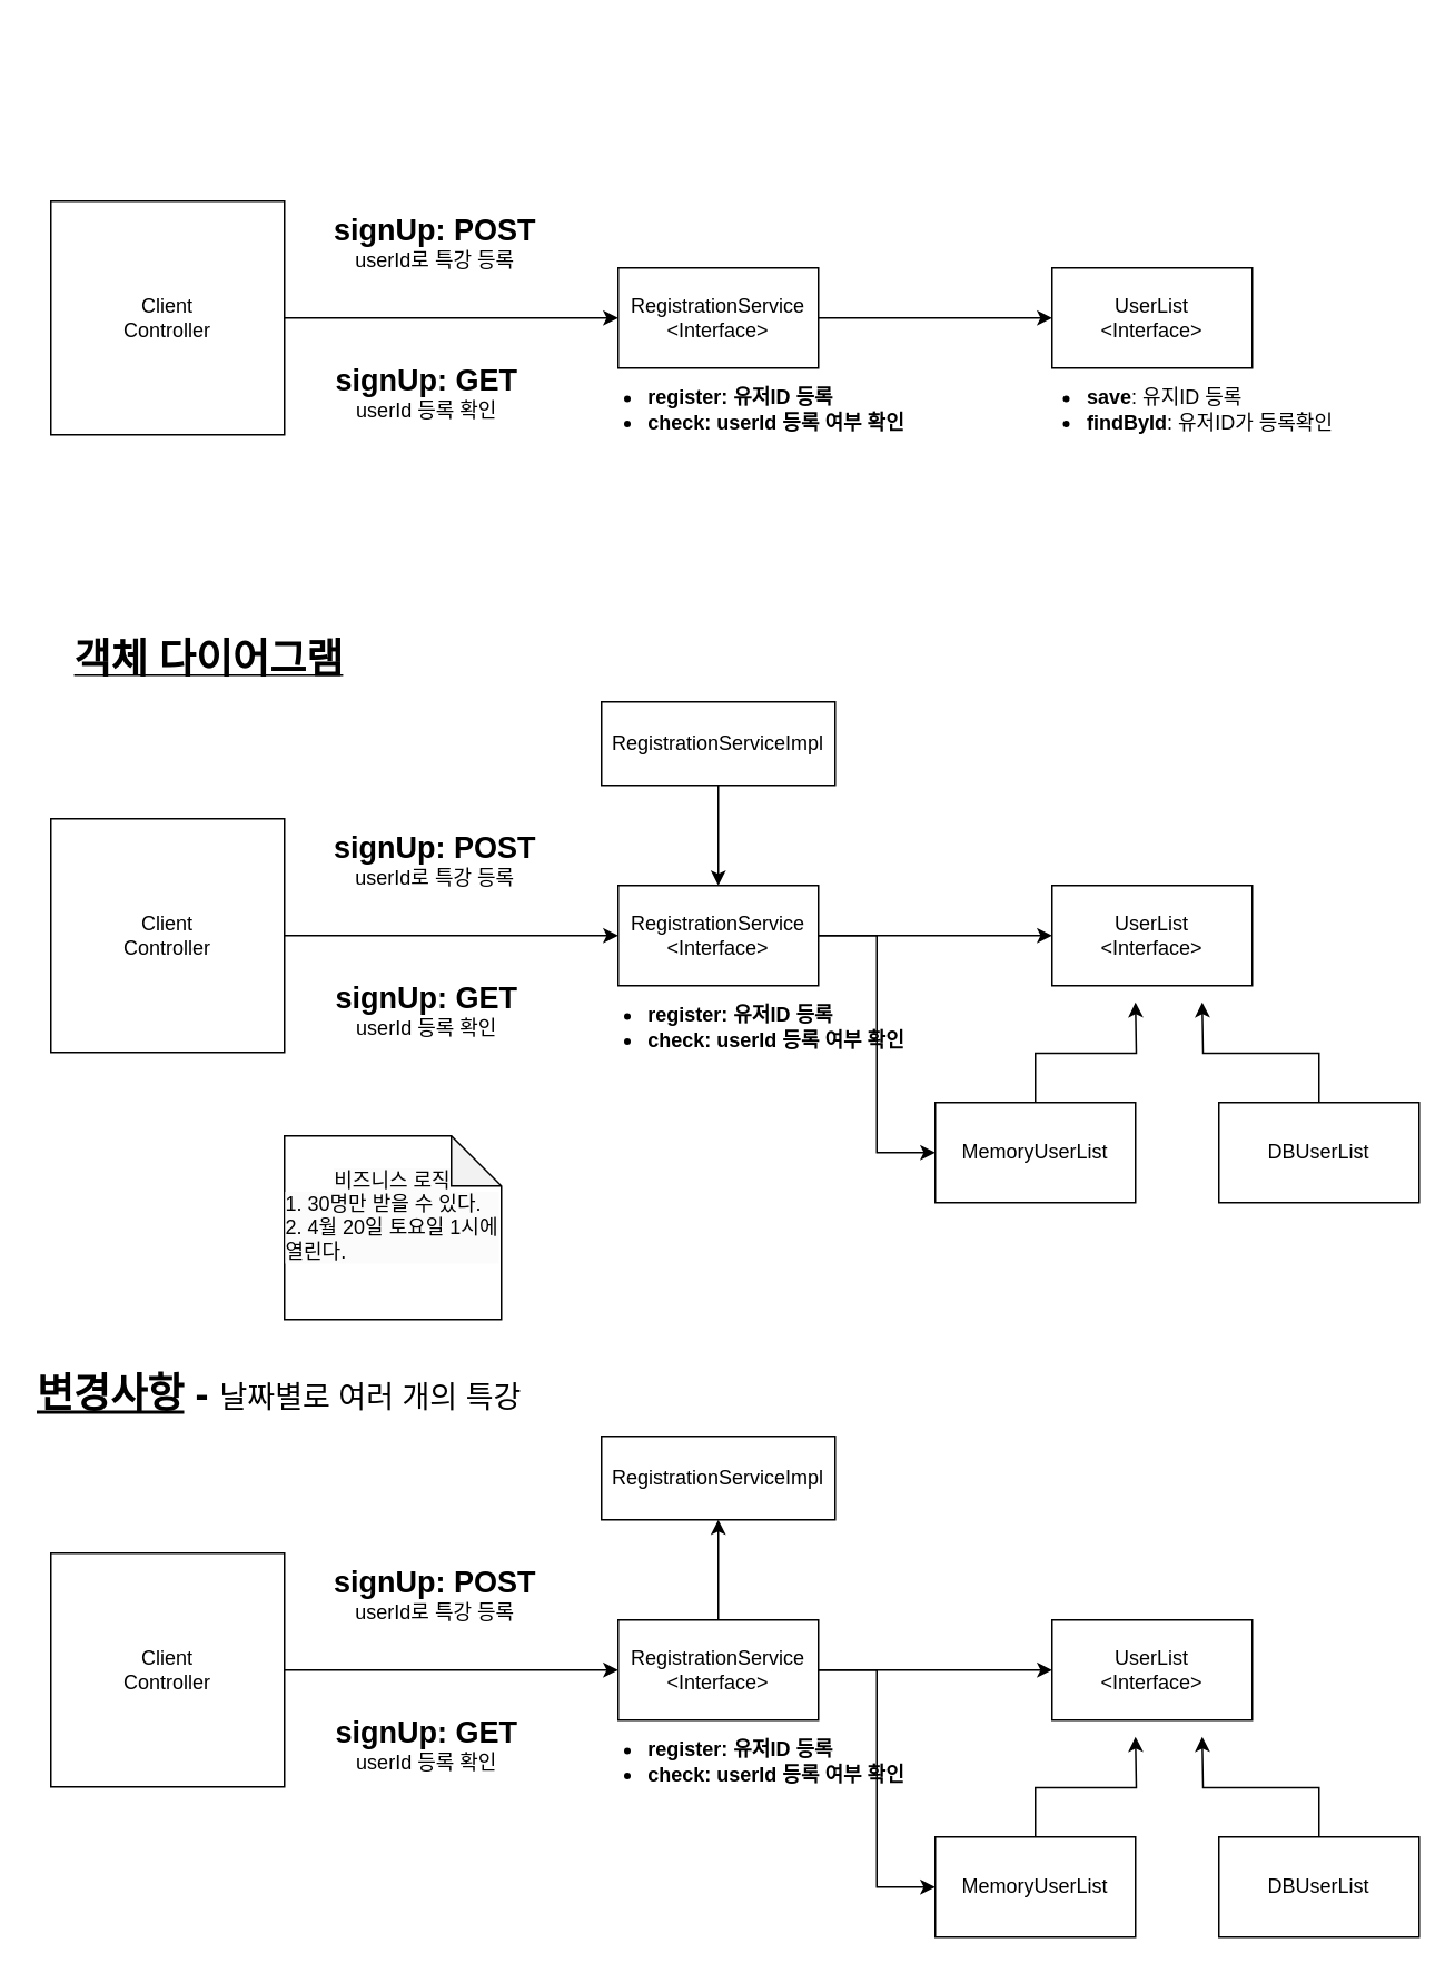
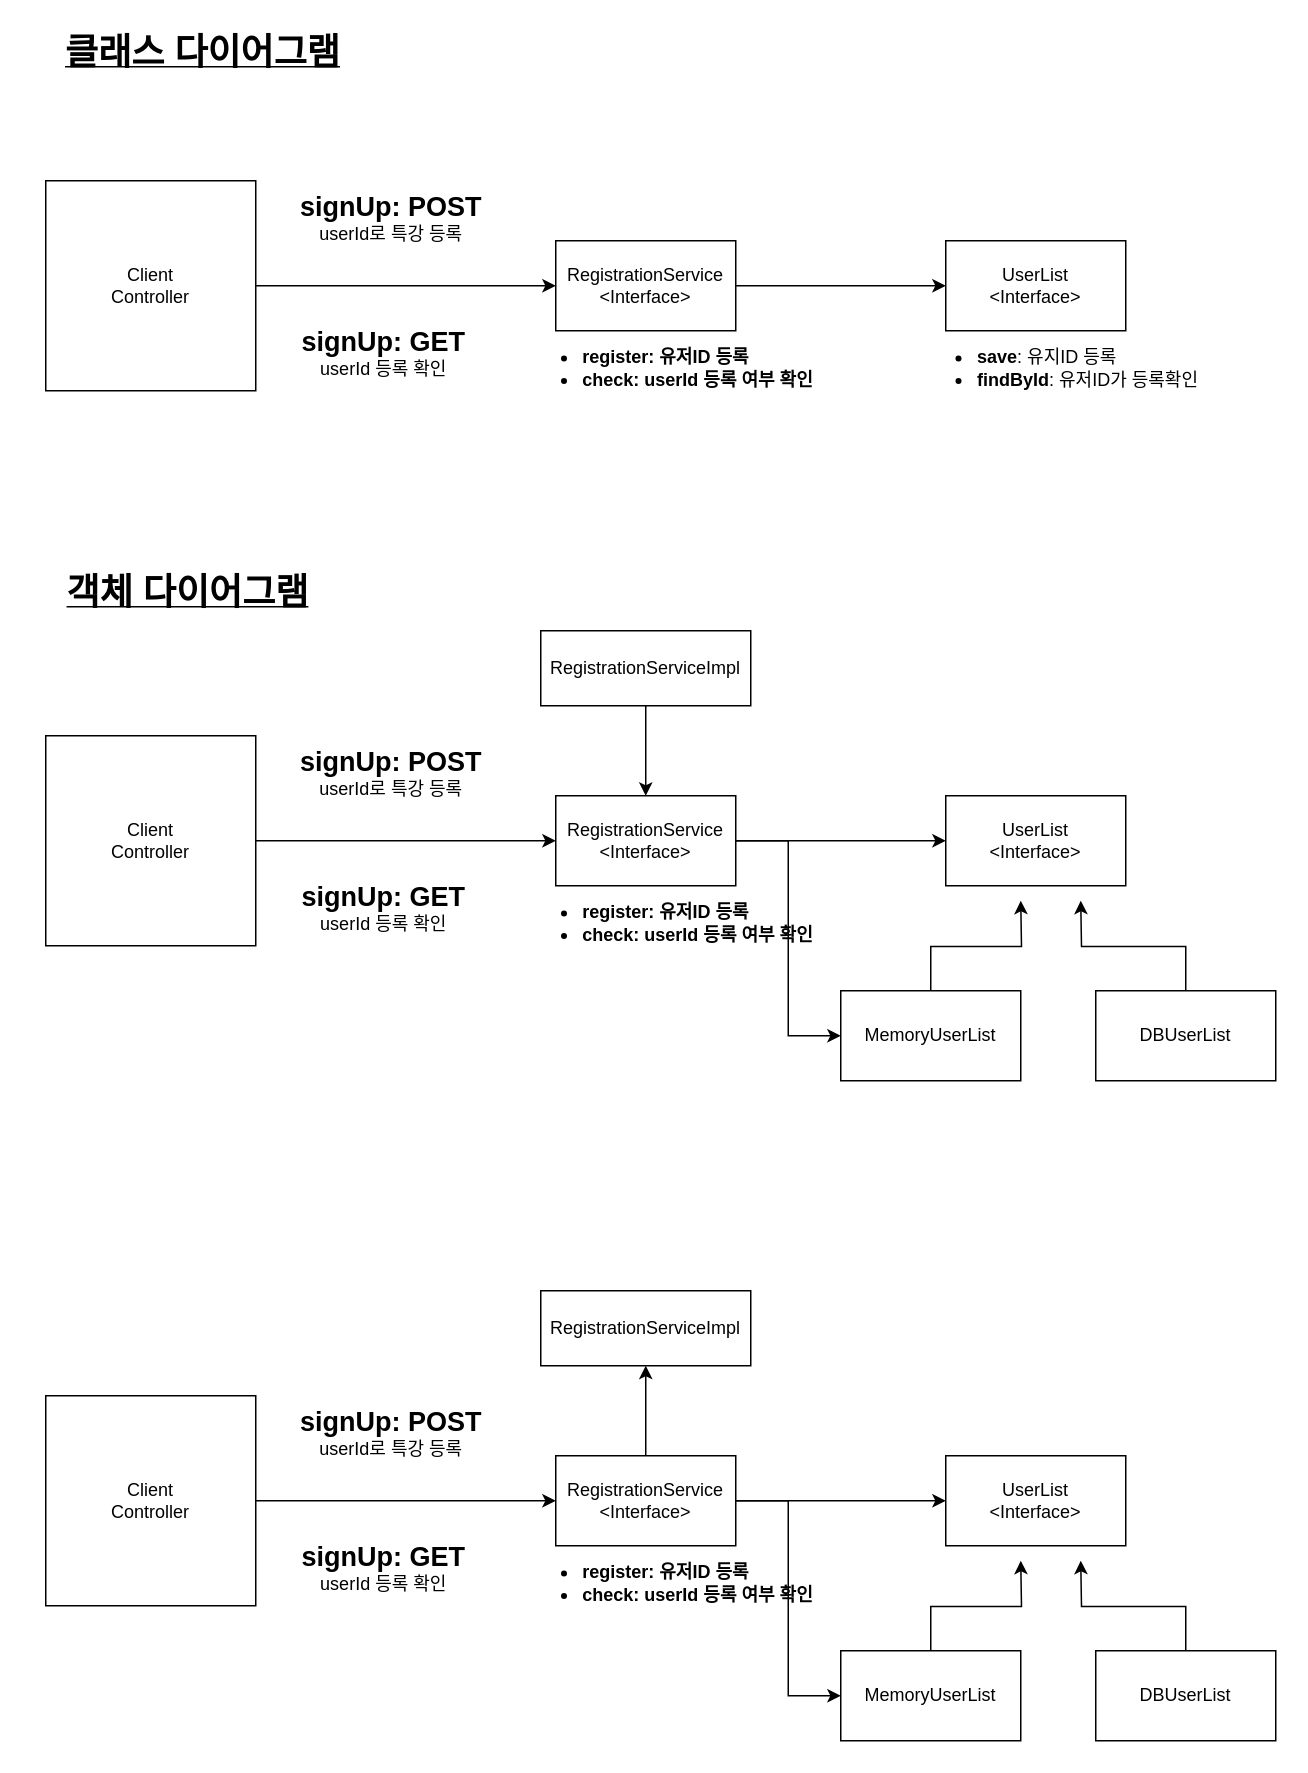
  <mxCell id="0" />
  <mxCell id="1" parent="0" />
  <mxCell id="2" style="edgeStyle=orthogonalEdgeStyle;rounded=0;orthogonalLoop=1;jettySize=auto;html=1;exitX=1;exitY=0.5;exitDx=0;exitDy=0;entryX=0;entryY=0.5;entryDx=0;entryDy=0;" edge="1" parent="1" source="3" target="8"><mxGeometry relative="1" as="geometry" /></mxCell>
  <mxCell id="3" value="RegistrationService&lt;div&gt;&amp;lt;Interface&amp;gt;&lt;br&gt;&lt;/div&gt;" style="rounded=0;whiteSpace=wrap;html=1;" vertex="1" parent="1"><mxGeometry x="370" y="160" width="120" height="60" as="geometry" /></mxCell>
  <mxCell id="4" style="edgeStyle=orthogonalEdgeStyle;rounded=0;orthogonalLoop=1;jettySize=auto;html=1;exitX=1;exitY=0.5;exitDx=0;exitDy=0;entryX=0;entryY=0.5;entryDx=0;entryDy=0;" edge="1" parent="1" source="5" target="3"><mxGeometry relative="1" as="geometry" /></mxCell>
  <mxCell id="5" value="Client&lt;div&gt;Controller&lt;/div&gt;" style="rounded=0;whiteSpace=wrap;html=1;" vertex="1" parent="1"><mxGeometry x="30" y="120" width="140" height="140" as="geometry" /></mxCell>
  <mxCell id="6" value="&lt;font style=&quot;font-size: 18px;&quot;&gt;&lt;b&gt;signUp: POST&lt;/b&gt;&lt;/font&gt;&lt;div&gt;&lt;font style=&quot;font-size: 12px;&quot;&gt;userId로 특강 등록&lt;/font&gt;&lt;/div&gt;" style="text;html=1;align=center;verticalAlign=middle;resizable=0;points=[];autosize=1;strokeColor=none;fillColor=none;" vertex="1" parent="1"><mxGeometry x="190" y="120" width="140" height="50" as="geometry" /></mxCell>
  <mxCell id="7" value="&lt;div&gt;&lt;span style=&quot;font-size: 18px;&quot;&gt;&lt;b&gt;signUp: GET&lt;/b&gt;&lt;/span&gt;&lt;/div&gt;&lt;div&gt;&lt;font style=&quot;font-size: 12px;&quot;&gt;userId 등록 확인&lt;/font&gt;&lt;/div&gt;" style="text;html=1;align=center;verticalAlign=middle;resizable=0;points=[];autosize=1;strokeColor=none;fillColor=none;" vertex="1" parent="1"><mxGeometry x="190" y="210" width="130" height="50" as="geometry" /></mxCell>
  <mxCell id="8" value="UserList&lt;div&gt;&amp;lt;Interface&amp;gt;&lt;/div&gt;" style="rounded=0;whiteSpace=wrap;html=1;" vertex="1" parent="1"><mxGeometry x="630" y="160" width="120" height="60" as="geometry" /></mxCell>
  <mxCell id="9" value="&lt;div style=&quot;text-align: left;&quot;&gt;&lt;ul&gt;&lt;li&gt;&lt;b style=&quot;background-color: initial;&quot;&gt;save&lt;/b&gt;&lt;span style=&quot;text-align: left; background-color: initial;&quot;&gt;: 유지ID 등록&lt;/span&gt;&lt;/li&gt;&lt;li&gt;&lt;span style=&quot;background-color: initial;&quot;&gt;&lt;b&gt;findById&lt;/b&gt;: 유저ID가 등록확인&lt;/span&gt;&lt;/li&gt;&lt;/ul&gt;&lt;/div&gt;" style="text;html=1;align=center;verticalAlign=middle;whiteSpace=wrap;rounded=0;" vertex="1" parent="1"><mxGeometry x="600" y="210" width="210" height="70" as="geometry" /></mxCell>
  <mxCell id="10" value="&lt;div style=&quot;text-align: left;&quot;&gt;&lt;ul&gt;&lt;li&gt;&lt;b style=&quot;background-color: initial;&quot;&gt;register: 유저ID 등록&lt;/b&gt;&lt;/li&gt;&lt;li&gt;&lt;b&gt;check: userId 등록 여부 확인&lt;/b&gt;&lt;/li&gt;&lt;/ul&gt;&lt;/div&gt;" style="text;html=1;align=center;verticalAlign=middle;whiteSpace=wrap;rounded=0;" vertex="1" parent="1"><mxGeometry x="340" y="210" width="210" height="70" as="geometry" /></mxCell>
+ <mxCell id="11" value="&lt;b&gt;&lt;u&gt;&lt;font style=&quot;font-size: 24px;&quot;&gt;클래스 다이어그램&lt;/font&gt;&lt;/u&gt;&lt;/b&gt;" style="text;html=1;align=center;verticalAlign=middle;whiteSpace=wrap;rounded=0;" vertex="1" parent="1"><mxGeometry x="30" y="20" width="210" height="30" as="geometry" /></mxCell>
  <mxCell id="12" style="edgeStyle=orthogonalEdgeStyle;rounded=0;orthogonalLoop=1;jettySize=auto;html=1;exitX=1;exitY=0.5;exitDx=0;exitDy=0;entryX=0;entryY=0.5;entryDx=0;entryDy=0;" edge="1" parent="1" source="14" target="19"><mxGeometry relative="1" as="geometry" /></mxCell>
  <mxCell id="13" style="edgeStyle=orthogonalEdgeStyle;rounded=0;orthogonalLoop=1;jettySize=auto;html=1;exitX=1;exitY=0.5;exitDx=0;exitDy=0;entryX=0;entryY=0.5;entryDx=0;entryDy=0;" edge="1" parent="1" source="14" target="23"><mxGeometry relative="1" as="geometry" /></mxCell>
  <mxCell id="14" value="RegistrationService&lt;div&gt;&amp;lt;Interface&amp;gt;&lt;/div&gt;" style="rounded=0;whiteSpace=wrap;html=1;" vertex="1" parent="1"><mxGeometry x="370" y="530" width="120" height="60" as="geometry" /></mxCell>
  <mxCell id="15" style="edgeStyle=orthogonalEdgeStyle;rounded=0;orthogonalLoop=1;jettySize=auto;html=1;exitX=1;exitY=0.5;exitDx=0;exitDy=0;entryX=0;entryY=0.5;entryDx=0;entryDy=0;" edge="1" parent="1" source="16" target="14"><mxGeometry relative="1" as="geometry" /></mxCell>
  <mxCell id="16" value="Client&lt;div&gt;Controller&lt;/div&gt;" style="rounded=0;whiteSpace=wrap;html=1;" vertex="1" parent="1"><mxGeometry x="30" y="490" width="140" height="140" as="geometry" /></mxCell>
  <mxCell id="17" value="&lt;font style=&quot;font-size: 18px;&quot;&gt;&lt;b&gt;signUp: POST&lt;/b&gt;&lt;/font&gt;&lt;div&gt;&lt;font style=&quot;font-size: 12px;&quot;&gt;userId로 특강 등록&lt;/font&gt;&lt;/div&gt;" style="text;html=1;align=center;verticalAlign=middle;resizable=0;points=[];autosize=1;strokeColor=none;fillColor=none;" vertex="1" parent="1"><mxGeometry x="190" y="490" width="140" height="50" as="geometry" /></mxCell>
  <mxCell id="18" value="&lt;div&gt;&lt;span style=&quot;font-size: 18px;&quot;&gt;&lt;b&gt;signUp: GET&lt;/b&gt;&lt;/span&gt;&lt;/div&gt;&lt;div&gt;&lt;font style=&quot;font-size: 12px;&quot;&gt;userId 등록 확인&lt;/font&gt;&lt;/div&gt;" style="text;html=1;align=center;verticalAlign=middle;resizable=0;points=[];autosize=1;strokeColor=none;fillColor=none;" vertex="1" parent="1"><mxGeometry x="190" y="580" width="130" height="50" as="geometry" /></mxCell>
  <mxCell id="19" value="UserList&lt;div&gt;&amp;lt;Interface&amp;gt;&lt;/div&gt;" style="rounded=0;whiteSpace=wrap;html=1;" vertex="1" parent="1"><mxGeometry x="630" y="530" width="120" height="60" as="geometry" /></mxCell>
  <mxCell id="20" value="&lt;div style=&quot;text-align: left;&quot;&gt;&lt;ul&gt;&lt;li&gt;&lt;b style=&quot;background-color: initial;&quot;&gt;register: 유저ID 등록&lt;/b&gt;&lt;/li&gt;&lt;li&gt;&lt;b&gt;check: userId 등록 여부 확인&lt;/b&gt;&lt;/li&gt;&lt;/ul&gt;&lt;/div&gt;" style="text;html=1;align=center;verticalAlign=middle;whiteSpace=wrap;rounded=0;" vertex="1" parent="1"><mxGeometry x="340" y="580" width="210" height="70" as="geometry" /></mxCell>
  <mxCell id="21" value="&lt;b&gt;&lt;u&gt;&lt;font style=&quot;font-size: 24px;&quot;&gt;객체 다이어그램&lt;/font&gt;&lt;/u&gt;&lt;/b&gt;" style="text;html=1;align=center;verticalAlign=middle;whiteSpace=wrap;rounded=0;" vertex="1" parent="1"><mxGeometry x="20" y="380" width="210" height="30" as="geometry" /></mxCell>
  <mxCell id="22" style="edgeStyle=orthogonalEdgeStyle;rounded=0;orthogonalLoop=1;jettySize=auto;html=1;" edge="1" parent="1" source="23"><mxGeometry relative="1" as="geometry"><mxPoint x="680" y="600" as="targetPoint" /></mxGeometry></mxCell>
  <mxCell id="23" value="MemoryUserList" style="rounded=0;whiteSpace=wrap;html=1;" vertex="1" parent="1"><mxGeometry x="560" y="660" width="120" height="60" as="geometry" /></mxCell>
  <mxCell id="24" style="edgeStyle=orthogonalEdgeStyle;rounded=0;orthogonalLoop=1;jettySize=auto;html=1;exitX=0.5;exitY=0;exitDx=0;exitDy=0;" edge="1" parent="1" source="25"><mxGeometry relative="1" as="geometry"><mxPoint x="720" y="600" as="targetPoint" /></mxGeometry></mxCell>
  <mxCell id="25" value="DBUserList" style="rounded=0;whiteSpace=wrap;html=1;" vertex="1" parent="1"><mxGeometry x="730" y="660" width="120" height="60" as="geometry" /></mxCell>
  <mxCell id="26" style="edgeStyle=orthogonalEdgeStyle;rounded=0;orthogonalLoop=1;jettySize=auto;html=1;entryX=0.5;entryY=0;entryDx=0;entryDy=0;" edge="1" parent="1" source="27" target="14"><mxGeometry relative="1" as="geometry" /></mxCell>
  <mxCell id="27" value="RegistrationServiceImpl" style="rounded=0;whiteSpace=wrap;html=1;" vertex="1" parent="1"><mxGeometry x="360" y="420" width="140" height="50" as="geometry" /></mxCell>
  <mxCell id="28" style="edgeStyle=orthogonalEdgeStyle;rounded=0;orthogonalLoop=1;jettySize=auto;html=1;exitX=1;exitY=0.5;exitDx=0;exitDy=0;entryX=0;entryY=0.5;entryDx=0;entryDy=0;" edge="1" parent="1" source="31" target="36"><mxGeometry relative="1" as="geometry" /></mxCell>
  <mxCell id="29" style="edgeStyle=orthogonalEdgeStyle;rounded=0;orthogonalLoop=1;jettySize=auto;html=1;exitX=1;exitY=0.5;exitDx=0;exitDy=0;entryX=0;entryY=0.5;entryDx=0;entryDy=0;" edge="1" parent="1" source="31" target="40"><mxGeometry relative="1" as="geometry" /></mxCell>
  <mxCell id="30" style="edgeStyle=orthogonalEdgeStyle;rounded=0;orthogonalLoop=1;jettySize=auto;html=1;entryX=0.5;entryY=1;entryDx=0;entryDy=0;" edge="1" parent="1" source="31" target="43"><mxGeometry relative="1" as="geometry" /></mxCell>
  <mxCell id="31" value="RegistrationService&lt;div&gt;&amp;lt;Interface&amp;gt;&lt;/div&gt;" style="rounded=0;whiteSpace=wrap;html=1;" vertex="1" parent="1"><mxGeometry x="370" y="970" width="120" height="60" as="geometry" /></mxCell>
  <mxCell id="32" style="edgeStyle=orthogonalEdgeStyle;rounded=0;orthogonalLoop=1;jettySize=auto;html=1;exitX=1;exitY=0.5;exitDx=0;exitDy=0;entryX=0;entryY=0.5;entryDx=0;entryDy=0;" edge="1" parent="1" source="33" target="31"><mxGeometry relative="1" as="geometry" /></mxCell>
  <mxCell id="33" value="Client&lt;div&gt;Controller&lt;/div&gt;" style="rounded=0;whiteSpace=wrap;html=1;" vertex="1" parent="1"><mxGeometry x="30" y="930" width="140" height="140" as="geometry" /></mxCell>
  <mxCell id="34" value="&lt;font style=&quot;font-size: 18px;&quot;&gt;&lt;b&gt;signUp: POST&lt;/b&gt;&lt;/font&gt;&lt;div&gt;&lt;font style=&quot;font-size: 12px;&quot;&gt;userId로 특강 등록&lt;/font&gt;&lt;/div&gt;" style="text;html=1;align=center;verticalAlign=middle;resizable=0;points=[];autosize=1;strokeColor=none;fillColor=none;" vertex="1" parent="1"><mxGeometry x="190" y="930" width="140" height="50" as="geometry" /></mxCell>
  <mxCell id="35" value="&lt;div&gt;&lt;span style=&quot;font-size: 18px;&quot;&gt;&lt;b&gt;signUp: GET&lt;/b&gt;&lt;/span&gt;&lt;/div&gt;&lt;div&gt;&lt;font style=&quot;font-size: 12px;&quot;&gt;userId 등록 확인&lt;/font&gt;&lt;/div&gt;" style="text;html=1;align=center;verticalAlign=middle;resizable=0;points=[];autosize=1;strokeColor=none;fillColor=none;" vertex="1" parent="1"><mxGeometry x="190" y="1020" width="130" height="50" as="geometry" /></mxCell>
  <mxCell id="36" value="UserList&lt;div&gt;&amp;lt;Interface&amp;gt;&lt;/div&gt;" style="rounded=0;whiteSpace=wrap;html=1;" vertex="1" parent="1"><mxGeometry x="630" y="970" width="120" height="60" as="geometry" /></mxCell>
  <mxCell id="37" value="&lt;div style=&quot;text-align: left;&quot;&gt;&lt;ul&gt;&lt;li&gt;&lt;b style=&quot;background-color: initial;&quot;&gt;register: 유저ID 등록&lt;/b&gt;&lt;/li&gt;&lt;li&gt;&lt;b&gt;check: userId 등록 여부 확인&lt;/b&gt;&lt;/li&gt;&lt;/ul&gt;&lt;/div&gt;" style="text;html=1;align=center;verticalAlign=middle;whiteSpace=wrap;rounded=0;" vertex="1" parent="1"><mxGeometry x="340" y="1020" width="210" height="70" as="geometry" /></mxCell>
- <mxCell id="38" value="&lt;b style=&quot;font-size: 24px;&quot;&gt;&lt;u&gt;변경사항&lt;/u&gt; - &lt;/b&gt;&lt;font style=&quot;font-size: 18px;&quot;&gt;날짜별로 여러 개의 특강&lt;/font&gt;" style="text;html=1;align=left;verticalAlign=middle;whiteSpace=wrap;rounded=0;" vertex="1" parent="1"><mxGeometry x="20" y="820" width="370" height="30" as="geometry" /></mxCell>
  <mxCell id="39" style="edgeStyle=orthogonalEdgeStyle;rounded=0;orthogonalLoop=1;jettySize=auto;html=1;" edge="1" parent="1" source="40"><mxGeometry relative="1" as="geometry"><mxPoint x="680" y="1040" as="targetPoint" /></mxGeometry></mxCell>
  <mxCell id="40" value="MemoryUserList" style="rounded=0;whiteSpace=wrap;html=1;" vertex="1" parent="1"><mxGeometry x="560" y="1100" width="120" height="60" as="geometry" /></mxCell>
  <mxCell id="41" style="edgeStyle=orthogonalEdgeStyle;rounded=0;orthogonalLoop=1;jettySize=auto;html=1;exitX=0.5;exitY=0;exitDx=0;exitDy=0;" edge="1" parent="1" source="42"><mxGeometry relative="1" as="geometry"><mxPoint x="720" y="1040" as="targetPoint" /></mxGeometry></mxCell>
  <mxCell id="42" value="DBUserList" style="rounded=0;whiteSpace=wrap;html=1;" vertex="1" parent="1"><mxGeometry x="730" y="1100" width="120" height="60" as="geometry" /></mxCell>
  <mxCell id="43" value="RegistrationServiceImpl" style="rounded=0;whiteSpace=wrap;html=1;" vertex="1" parent="1"><mxGeometry x="360" y="860" width="140" height="50" as="geometry" /></mxCell>
- <mxCell id="44" value="&#10;&lt;span style=&quot;color: rgb(0, 0, 0); font-family: Helvetica; font-size: 12px; font-style: normal; font-variant-ligatures: normal; font-variant-caps: normal; font-weight: 400; letter-spacing: normal; orphans: 2; text-align: left; text-indent: 0px; text-transform: none; widows: 2; word-spacing: 0px; -webkit-text-stroke-width: 0px; white-space: normal; background-color: rgb(251, 251, 251); text-decoration-thickness: initial; text-decoration-style: initial; text-decoration-color: initial; display: inline !important; float: none;&quot;&gt;비즈니스 로직&lt;/span&gt;&lt;div style=&quot;color: rgb(0, 0, 0); font-family: Helvetica; font-size: 12px; font-style: normal; font-variant-ligatures: normal; font-variant-caps: normal; font-weight: 400; letter-spacing: normal; orphans: 2; text-align: left; text-indent: 0px; text-transform: none; widows: 2; word-spacing: 0px; -webkit-text-stroke-width: 0px; white-space: normal; background-color: rgb(251, 251, 251); text-decoration-thickness: initial; text-decoration-style: initial; text-decoration-color: initial;&quot;&gt;1. 30명만 받을 수 있다.&lt;/div&gt;&lt;div style=&quot;color: rgb(0, 0, 0); font-family: Helvetica; font-size: 12px; font-style: normal; font-variant-ligatures: normal; font-variant-caps: normal; font-weight: 400; letter-spacing: normal; orphans: 2; text-align: left; text-indent: 0px; text-transform: none; widows: 2; word-spacing: 0px; -webkit-text-stroke-width: 0px; white-space: normal; background-color: rgb(251, 251, 251); text-decoration-thickness: initial; text-decoration-style: initial; text-decoration-color: initial;&quot;&gt;2. 4월 20일 토요일 1시에 열린다.&lt;/div&gt;&#10;&#10;" style="shape=note;whiteSpace=wrap;html=1;backgroundOutline=1;darkOpacity=0.05;" vertex="1" parent="1"><mxGeometry x="170" y="680" width="130" height="110" as="geometry" /></mxCell>
